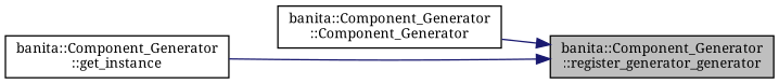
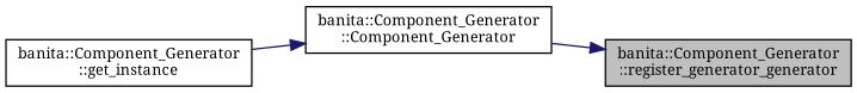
  digraph {
    fontname="Noto Serif"
    rankdir=RL
    node [color=black fillcolor=white fontname="Noto Serif" fontsize=10 shape=record style=filled]
    edge [color=midnightblue dir=back fontname="Noto Serif" fontsize=10 labelfontname=Helvetica labelfontsize=10 style=solid]
    n1 [fillcolor=grey75 fontcolor=black height=0.2 label="banita::Component_Generator\l::register_generator_generator" width=0.4]
    n2 [height=0.2 label="banita::Component_Generator\l::Component_Generator" width=0.4]
    n3 [height=0.2 label="banita::Component_Generator\l::get_instance" width=0.4]
    n1 -> n2
-   n1 -> n3
+   n2 -> n3
  }
